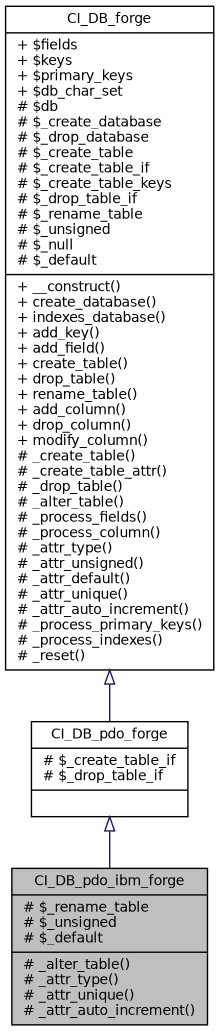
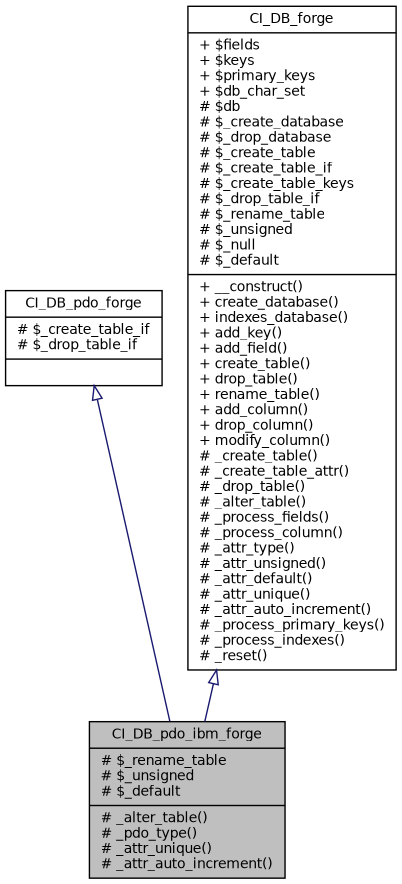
  digraph {
    node [color=black fillcolor=white fontname=Helvetica fontsize=10 shape=record style=filled]
    edge [arrowtail=onormal color=midnightblue dir=back fontname=Helvetica fontsize=10 labelfontname=Helvetica labelfontsize=10 style=solid]
-   n1 [fillcolor=grey75 fontcolor=black height=0.2 label="{CI_DB_pdo_ibm_forge\n|# $_rename_table\l# $_unsigned\l# $_default\l|# _alter_table()\l# _attr_type()\l# _attr_unique()\l# _attr_auto_increment()\l}" width=0.4]
+   n1 [fillcolor=grey75 fontcolor=black height=0.2 label="{CI_DB_pdo_ibm_forge\n|# $_rename_table\l# $_unsigned\l# $_default\l|# _alter_table()\l# _pdo_type()\l# _attr_unique()\l# _attr_auto_increment()\l}" width=0.4]
    n2 [height=0.2 label="{CI_DB_pdo_forge\n|# $_create_table_if\l# $_drop_table_if\l|}" width=0.4]
    n3 [height=0.2 label="{CI_DB_forge\n|+ $fields\l+ $keys\l+ $primary_keys\l+ $db_char_set\l# $db\l# $_create_database\l# $_drop_database\l# $_create_table\l# $_create_table_if\l# $_create_table_keys\l# $_drop_table_if\l# $_rename_table\l# $_unsigned\l# $_null\l# $_default\l|+ __construct()\l+ create_database()\l+ indexes_database()\l+ add_key()\l+ add_field()\l+ create_table()\l+ drop_table()\l+ rename_table()\l+ add_column()\l+ drop_column()\l+ modify_column()\l# _create_table()\l# _create_table_attr()\l# _drop_table()\l# _alter_table()\l# _process_fields()\l# _process_column()\l# _attr_type()\l# _attr_unsigned()\l# _attr_default()\l# _attr_unique()\l# _attr_auto_increment()\l# _process_primary_keys()\l# _process_indexes()\l# _reset()\l}" width=0.4]
    n2 -> n1
-   n3 -> n2
+   n3 -> n1
  }
